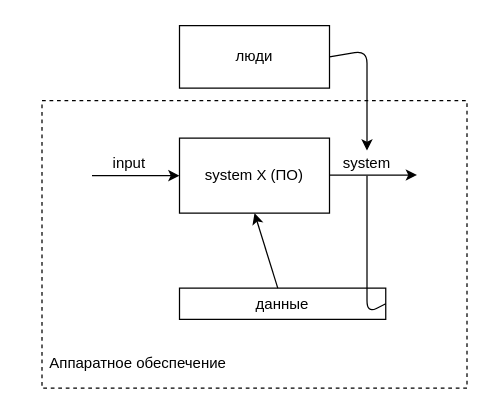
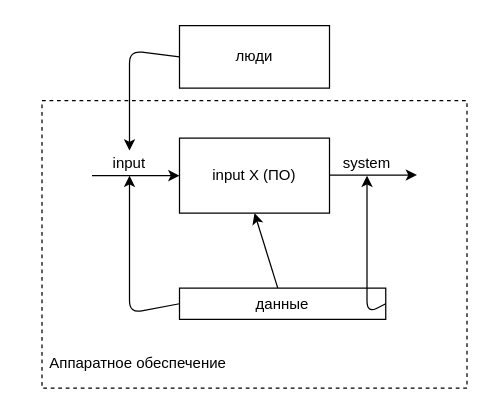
  <mxCell id="0" />
  <mxCell id="1" parent="0" />
  <mxCell id="2" value="" style="rounded=0;whiteSpace=wrap;html=1;dashed=1;" vertex="1" parent="1"><mxGeometry x="33" y="80" width="340" height="230" as="geometry" /></mxCell>
- <mxCell id="3" value="system X (ПО)" style="rounded=0;whiteSpace=wrap;html=1;" parent="1" vertex="1"><mxGeometry x="143" y="110" width="120" height="60" as="geometry" /></mxCell>
+ <mxCell id="3" value="input X (ПО)" style="rounded=0;whiteSpace=wrap;html=1;" parent="1" vertex="1"><mxGeometry x="143" y="110" width="120" height="60" as="geometry" /></mxCell>
  <mxCell id="4" value="" style="endArrow=classic;html=1;entryX=0;entryY=0.5;entryDx=0;entryDy=0;" parent="1" target="3" edge="1"><mxGeometry width="50" height="50" relative="1" as="geometry"><mxPoint x="73" y="140" as="sourcePoint" /><mxPoint x="103" y="250" as="targetPoint" /><Array as="points"><mxPoint x="73" y="140" /></Array></mxGeometry></mxCell>
  <mxCell id="5" value="" style="endArrow=classic;html=1;entryX=0;entryY=0.5;entryDx=0;entryDy=0;" parent="1" edge="1"><mxGeometry width="50" height="50" relative="1" as="geometry"><mxPoint x="263" y="139.5" as="sourcePoint" /><mxPoint x="333" y="139.5" as="targetPoint" /><Array as="points"><mxPoint x="263" y="139.5" /></Array></mxGeometry></mxCell>
  <mxCell id="6" value="input" style="text;html=1;strokeColor=none;fillColor=none;align=center;verticalAlign=middle;whiteSpace=wrap;rounded=0;" parent="1" vertex="1"><mxGeometry x="83" y="120" width="40" height="20" as="geometry" /></mxCell>
  <mxCell id="7" value="system" style="text;html=1;strokeColor=none;fillColor=none;align=center;verticalAlign=middle;whiteSpace=wrap;rounded=0;" parent="1" vertex="1"><mxGeometry x="273" y="120" width="40" height="20" as="geometry" /></mxCell>
  <mxCell id="8" value="люди" style="rounded=0;whiteSpace=wrap;html=1;" vertex="1" parent="1"><mxGeometry x="143" y="20" width="120" height="50" as="geometry" /></mxCell>
- <mxCell id="10" value="" style="endArrow=classic;html=1;exitX=1;exitY=0.5;exitDx=0;exitDy=0;entryX=0.5;entryY=0;entryDx=0;entryDy=0;" edge="1" parent="1" source="8" target="7"><mxGeometry width="50" height="50" relative="1" as="geometry"><mxPoint x="153" y="50" as="sourcePoint" /><mxPoint x="113" y="130" as="targetPoint" /><Array as="points"><mxPoint x="293" y="40" /></Array></mxGeometry></mxCell>
+ <mxCell id="9" value="" style="endArrow=classic;html=1;exitX=0;exitY=0.5;exitDx=0;exitDy=0;entryX=0.5;entryY=0;entryDx=0;entryDy=0;" edge="1" parent="1" source="8" target="6"><mxGeometry width="50" height="50" relative="1" as="geometry"><mxPoint x="163" y="350" as="sourcePoint" /><mxPoint x="213" y="300" as="targetPoint" /><Array as="points"><mxPoint x="103" y="40" /></Array></mxGeometry></mxCell>
  <mxCell id="11" value="данные" style="rounded=0;whiteSpace=wrap;html=1;" vertex="1" parent="1"><mxGeometry x="143" y="230" width="165" height="25" as="geometry" /></mxCell>
- <mxCell id="13" value="" style="endArrow=none;html=1;entryX=0.5;entryY=1;entryDx=0;entryDy=0;exitX=1;exitY=0.5;exitDx=0;exitDy=0;" edge="1" parent="1" source="11" target="7"><mxGeometry width="50" height="50" relative="1" as="geometry"><mxPoint x="163" y="350" as="sourcePoint" /><mxPoint x="213" y="300" as="targetPoint" /><Array as="points"><mxPoint x="293" y="250" /></Array></mxGeometry></mxCell>
+ <mxCell id="12" value="" style="endArrow=classic;html=1;entryX=0.5;entryY=1;entryDx=0;entryDy=0;exitX=0;exitY=0.5;exitDx=0;exitDy=0;" edge="1" parent="1" source="11" target="6"><mxGeometry width="50" height="50" relative="1" as="geometry"><mxPoint x="163" y="350" as="sourcePoint" /><mxPoint x="213" y="300" as="targetPoint" /><Array as="points"><mxPoint x="103" y="250" /></Array></mxGeometry></mxCell>
+ <mxCell id="13" value="" style="endArrow=classic;html=1;entryX=0.5;entryY=1;entryDx=0;entryDy=0;exitX=1;exitY=0.5;exitDx=0;exitDy=0;" edge="1" parent="1" source="11" target="7"><mxGeometry width="50" height="50" relative="1" as="geometry"><mxPoint x="163" y="350" as="sourcePoint" /><mxPoint x="213" y="300" as="targetPoint" /><Array as="points"><mxPoint x="293" y="250" /></Array></mxGeometry></mxCell>
  <mxCell id="14" value="" style="endArrow=classic;html=1;entryX=0.5;entryY=1;entryDx=0;entryDy=0;" edge="1" parent="1" source="11" target="3"><mxGeometry width="50" height="50" relative="1" as="geometry"><mxPoint x="163" y="350" as="sourcePoint" /><mxPoint x="213" y="300" as="targetPoint" /></mxGeometry></mxCell>
  <mxCell id="15" value="Аппаратное обеспечение" style="text;html=1;strokeColor=none;fillColor=none;align=center;verticalAlign=middle;whiteSpace=wrap;rounded=0;dashed=1;" vertex="1" parent="1"><mxGeometry x="20" y="280" width="180" height="20" as="geometry" /></mxCell>
